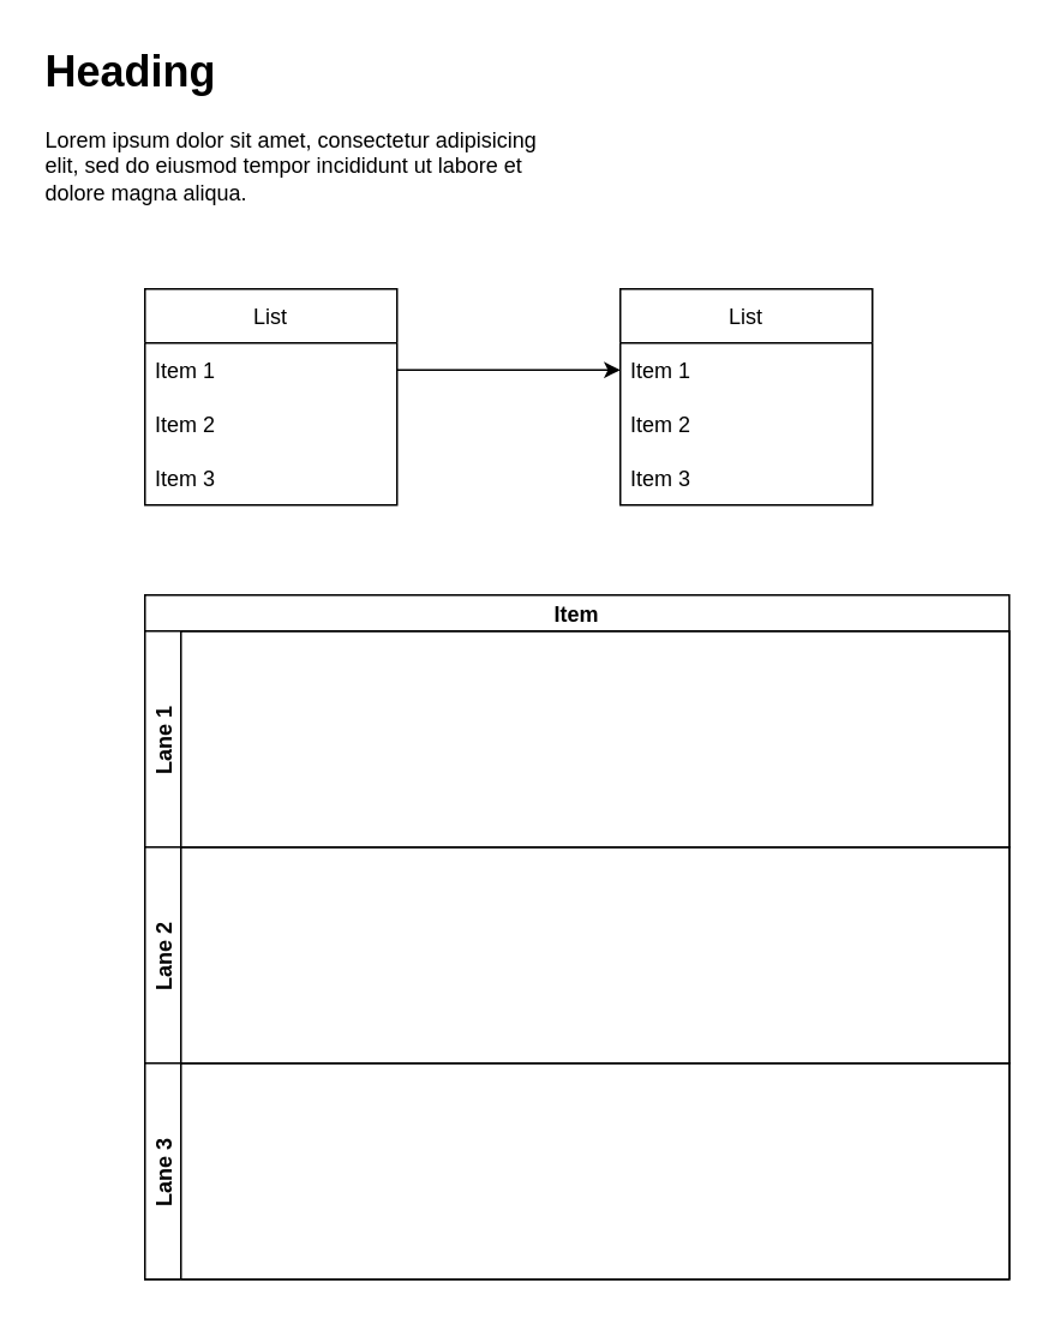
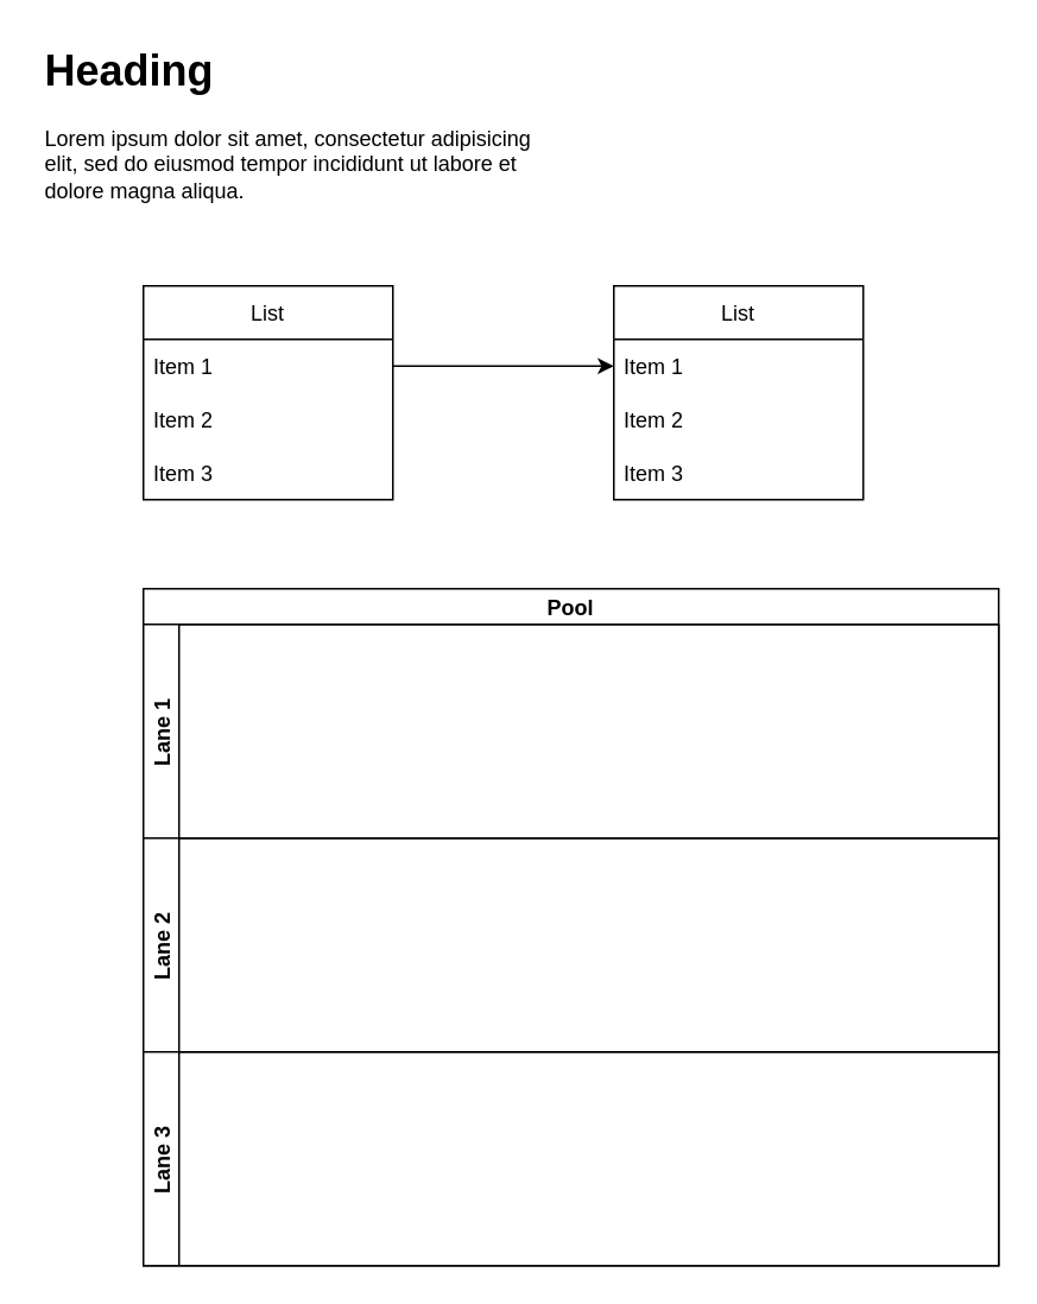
  <mxCell id="0" />
  <mxCell id="1" parent="0" />
  <mxCell id="2" value="&lt;h1&gt;Heading&lt;/h1&gt;&lt;p&gt;Lorem ipsum dolor sit amet, consectetur adipisicing elit, sed do eiusmod tempor incididunt ut labore et dolore magna aliqua.&lt;/p&gt;" style="text;html=1;strokeColor=none;fillColor=none;spacing=5;spacingTop=-20;whiteSpace=wrap;overflow=hidden;rounded=0;" vertex="1" parent="1"><mxGeometry x="20" y="20" width="290" height="130" as="geometry" /></mxCell>
  <mxCell id="3" value="List" style="swimlane;fontStyle=0;childLayout=stackLayout;horizontal=1;startSize=30;horizontalStack=0;resizeParent=1;resizeParentMax=0;resizeLast=0;collapsible=1;marginBottom=0;" vertex="1" parent="1"><mxGeometry x="80" y="160" width="140" height="120" as="geometry" /></mxCell>
  <mxCell id="4" value="Item 1" style="text;strokeColor=none;fillColor=none;align=left;verticalAlign=middle;spacingLeft=4;spacingRight=4;overflow=hidden;points=[[0,0.5],[1,0.5]];portConstraint=eastwest;rotatable=0;" vertex="1" parent="3"><mxGeometry y="30" width="140" height="30" as="geometry" /></mxCell>
  <mxCell id="5" value="Item 2" style="text;strokeColor=none;fillColor=none;align=left;verticalAlign=middle;spacingLeft=4;spacingRight=4;overflow=hidden;points=[[0,0.5],[1,0.5]];portConstraint=eastwest;rotatable=0;" vertex="1" parent="3"><mxGeometry y="60" width="140" height="30" as="geometry" /></mxCell>
  <mxCell id="6" value="Item 3" style="text;strokeColor=none;fillColor=none;align=left;verticalAlign=middle;spacingLeft=4;spacingRight=4;overflow=hidden;points=[[0,0.5],[1,0.5]];portConstraint=eastwest;rotatable=0;" vertex="1" parent="3"><mxGeometry y="90" width="140" height="30" as="geometry" /></mxCell>
  <mxCell id="7" value="List" style="swimlane;fontStyle=0;childLayout=stackLayout;horizontal=1;startSize=30;horizontalStack=0;resizeParent=1;resizeParentMax=0;resizeLast=0;collapsible=1;marginBottom=0;" vertex="1" parent="1"><mxGeometry x="344" y="160" width="140" height="120" as="geometry" /></mxCell>
  <mxCell id="8" value="Item 1" style="text;strokeColor=none;fillColor=none;align=left;verticalAlign=middle;spacingLeft=4;spacingRight=4;overflow=hidden;points=[[0,0.5],[1,0.5]];portConstraint=eastwest;rotatable=0;" vertex="1" parent="7"><mxGeometry y="30" width="140" height="30" as="geometry" /></mxCell>
  <mxCell id="9" value="Item 2" style="text;strokeColor=none;fillColor=none;align=left;verticalAlign=middle;spacingLeft=4;spacingRight=4;overflow=hidden;points=[[0,0.5],[1,0.5]];portConstraint=eastwest;rotatable=0;" vertex="1" parent="7"><mxGeometry y="60" width="140" height="30" as="geometry" /></mxCell>
  <mxCell id="10" value="Item 3" style="text;strokeColor=none;fillColor=none;align=left;verticalAlign=middle;spacingLeft=4;spacingRight=4;overflow=hidden;points=[[0,0.5],[1,0.5]];portConstraint=eastwest;rotatable=0;" vertex="1" parent="7"><mxGeometry y="90" width="140" height="30" as="geometry" /></mxCell>
  <mxCell id="11" style="edgeStyle=none;rounded=0;orthogonalLoop=1;jettySize=auto;html=1;exitX=1;exitY=0.5;exitDx=0;exitDy=0;entryX=0;entryY=0.5;entryDx=0;entryDy=0;" edge="1" parent="1" source="4" target="8"><mxGeometry relative="1" as="geometry" /></mxCell>
- <mxCell id="12" value="Item" style="swimlane;childLayout=stackLayout;resizeParent=1;resizeParentMax=0;horizontal=1;startSize=20;horizontalStack=0;" vertex="1" parent="1"><mxGeometry x="80" y="330" width="480" height="380" as="geometry" /></mxCell>
+ <mxCell id="12" value="Pool" style="swimlane;childLayout=stackLayout;resizeParent=1;resizeParentMax=0;horizontal=1;startSize=20;horizontalStack=0;" vertex="1" parent="1"><mxGeometry x="80" y="330" width="480" height="380" as="geometry" /></mxCell>
  <mxCell id="13" value="Lane 1" style="swimlane;startSize=20;horizontal=0;" vertex="1" parent="12"><mxGeometry y="20" width="480" height="120" as="geometry" /></mxCell>
  <mxCell id="14" value="Lane 2" style="swimlane;startSize=20;horizontal=0;" vertex="1" parent="12"><mxGeometry y="140" width="480" height="120" as="geometry" /></mxCell>
  <mxCell id="15" value="Lane 3" style="swimlane;startSize=20;horizontal=0;" vertex="1" parent="12"><mxGeometry y="260" width="480" height="120" as="geometry" /></mxCell>
